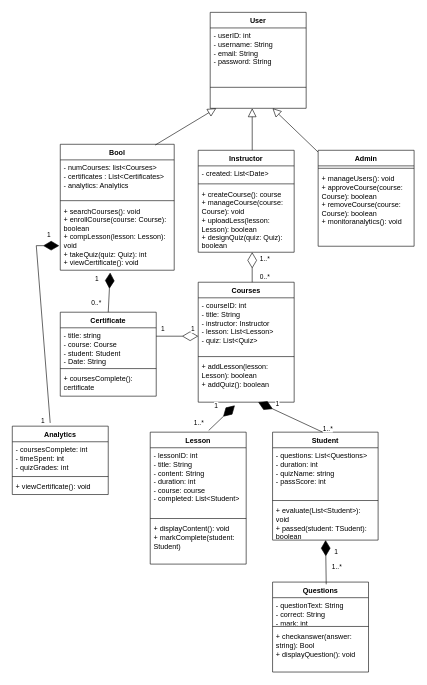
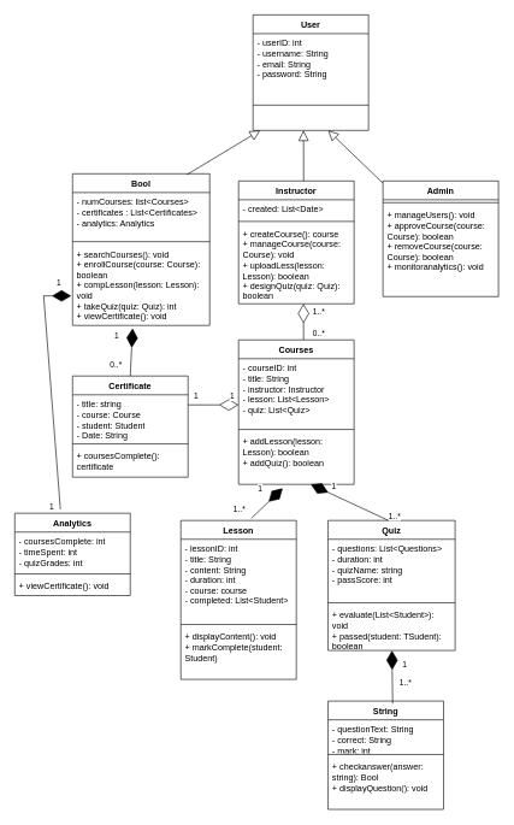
  <mxCell id="0" />
  <mxCell id="1" parent="0" />
  <mxCell id="2" value="User" style="swimlane;fontStyle=1;align=center;verticalAlign=top;childLayout=stackLayout;horizontal=1;startSize=26;horizontalStack=0;resizeParent=1;resizeParentMax=0;resizeLast=0;collapsible=1;marginBottom=0;whiteSpace=wrap;html=1;" vertex="1" parent="1"><mxGeometry x="350" y="20" width="160" height="160" as="geometry" /></mxCell>
  <mxCell id="3" value="- userID: int&lt;div&gt;- username: String&lt;/div&gt;&lt;div&gt;- email: String&lt;/div&gt;&lt;div&gt;- password: String&lt;/div&gt;&lt;div&gt;&lt;br&gt;&lt;/div&gt;" style="text;strokeColor=none;fillColor=none;align=left;verticalAlign=top;spacingLeft=4;spacingRight=4;overflow=hidden;rotatable=0;points=[[0,0.5],[1,0.5]];portConstraint=eastwest;whiteSpace=wrap;html=1;" vertex="1" parent="2"><mxGeometry y="26" width="160" height="64" as="geometry" /></mxCell>
  <mxCell id="4" value="" style="line;strokeWidth=1;fillColor=none;align=left;verticalAlign=middle;spacingTop=-1;spacingLeft=3;spacingRight=3;rotatable=0;labelPosition=right;points=[];portConstraint=eastwest;strokeColor=inherit;" vertex="1" parent="2"><mxGeometry y="90" width="160" height="70" as="geometry" /></mxCell>
  <mxCell id="5" value="Bool" style="swimlane;fontStyle=1;align=center;verticalAlign=top;childLayout=stackLayout;horizontal=1;startSize=26;horizontalStack=0;resizeParent=1;resizeParentMax=0;resizeLast=0;collapsible=1;marginBottom=0;whiteSpace=wrap;html=1;" vertex="1" parent="1"><mxGeometry x="100" y="240" width="190" height="210" as="geometry" /></mxCell>
  <mxCell id="6" value="- numCourses: list&amp;lt;Courses&amp;gt;&lt;div&gt;- certificates : List&amp;lt;Certificates&amp;gt;&amp;nbsp;&lt;/div&gt;&lt;div&gt;- analytics: Analytics&lt;/div&gt;" style="text;strokeColor=none;fillColor=none;align=left;verticalAlign=top;spacingLeft=4;spacingRight=4;overflow=hidden;rotatable=0;points=[[0,0.5],[1,0.5]];portConstraint=eastwest;whiteSpace=wrap;html=1;" vertex="1" parent="5"><mxGeometry y="26" width="190" height="64" as="geometry" /></mxCell>
  <mxCell id="7" value="" style="line;strokeWidth=1;fillColor=none;align=left;verticalAlign=middle;spacingTop=-1;spacingLeft=3;spacingRight=3;rotatable=0;labelPosition=right;points=[];portConstraint=eastwest;strokeColor=inherit;" vertex="1" parent="5"><mxGeometry y="90" width="190" height="8" as="geometry" /></mxCell>
  <mxCell id="8" value="&lt;div&gt;+ searchCourses(): void&lt;/div&gt;+ enrollCourse(course: Course): boolean&lt;div&gt;+ compLesson(lesson: Lesson): void&lt;/div&gt;&lt;div&gt;+ takeQuiz(quiz: Quiz): int&lt;/div&gt;&lt;div&gt;+ viewCertificate(): void&lt;/div&gt;" style="text;strokeColor=none;fillColor=none;align=left;verticalAlign=top;spacingLeft=4;spacingRight=4;overflow=hidden;rotatable=0;points=[[0,0.5],[1,0.5]];portConstraint=eastwest;whiteSpace=wrap;html=1;" vertex="1" parent="5"><mxGeometry y="98" width="190" height="112" as="geometry" /></mxCell>
  <mxCell id="9" value="Instructor" style="swimlane;fontStyle=1;align=center;verticalAlign=top;childLayout=stackLayout;horizontal=1;startSize=26;horizontalStack=0;resizeParent=1;resizeParentMax=0;resizeLast=0;collapsible=1;marginBottom=0;whiteSpace=wrap;html=1;" vertex="1" parent="1"><mxGeometry x="330" y="250" width="160" height="170" as="geometry" /></mxCell>
  <mxCell id="10" value="- created: List&amp;lt;Date&amp;gt;" style="text;strokeColor=none;fillColor=none;align=left;verticalAlign=top;spacingLeft=4;spacingRight=4;overflow=hidden;rotatable=0;points=[[0,0.5],[1,0.5]];portConstraint=eastwest;whiteSpace=wrap;html=1;" vertex="1" parent="9"><mxGeometry y="26" width="160" height="26" as="geometry" /></mxCell>
  <mxCell id="11" value="" style="line;strokeWidth=1;fillColor=none;align=left;verticalAlign=middle;spacingTop=-1;spacingLeft=3;spacingRight=3;rotatable=0;labelPosition=right;points=[];portConstraint=eastwest;strokeColor=inherit;" vertex="1" parent="9"><mxGeometry y="52" width="160" height="8" as="geometry" /></mxCell>
  <mxCell id="12" value="+ createCourse(): course&lt;div&gt;+ manageCourse(course: Course): void&lt;/div&gt;&lt;div&gt;+ uploadLess(lesson: Lesson): boolean&lt;/div&gt;&lt;div&gt;+ designQuiz(quiz: Quiz): boolean&lt;/div&gt;" style="text;strokeColor=none;fillColor=none;align=left;verticalAlign=top;spacingLeft=4;spacingRight=4;overflow=hidden;rotatable=0;points=[[0,0.5],[1,0.5]];portConstraint=eastwest;whiteSpace=wrap;html=1;" vertex="1" parent="9"><mxGeometry y="60" width="160" height="110" as="geometry" /></mxCell>
  <mxCell id="13" value="" style="endArrow=block;endFill=0;endSize=12;html=1;rounded=0;entryX=0.5;entryY=1;entryDx=0;entryDy=0;exitX=0.563;exitY=0;exitDx=0;exitDy=0;exitPerimeter=0;" edge="1" parent="1" source="9"><mxGeometry width="160" relative="1" as="geometry"><mxPoint x="440" y="239" as="sourcePoint" /><mxPoint x="420" y="180" as="targetPoint" /></mxGeometry></mxCell>
  <mxCell id="14" value="" style="endArrow=block;endFill=0;endSize=12;html=1;rounded=0;" edge="1" parent="1" source="16"><mxGeometry width="160" relative="1" as="geometry"><mxPoint x="604" y="250" as="sourcePoint" /><mxPoint x="454" y="180" as="targetPoint" /></mxGeometry></mxCell>
  <mxCell id="15" value="" style="endArrow=open;endFill=1;endSize=12;html=1;rounded=0;" edge="1" parent="1" target="16"><mxGeometry width="160" relative="1" as="geometry"><mxPoint x="604" y="250" as="sourcePoint" /><mxPoint x="454" y="180" as="targetPoint" /></mxGeometry></mxCell>
  <mxCell id="16" value="Admin" style="swimlane;fontStyle=1;align=center;verticalAlign=top;childLayout=stackLayout;horizontal=1;startSize=26;horizontalStack=0;resizeParent=1;resizeParentMax=0;resizeLast=0;collapsible=1;marginBottom=0;whiteSpace=wrap;html=1;" vertex="1" parent="1"><mxGeometry x="530" y="250" width="160" height="160" as="geometry" /></mxCell>
  <mxCell id="17" value="" style="line;strokeWidth=1;fillColor=none;align=left;verticalAlign=middle;spacingTop=-1;spacingLeft=3;spacingRight=3;rotatable=0;labelPosition=right;points=[];portConstraint=eastwest;strokeColor=inherit;" vertex="1" parent="16"><mxGeometry y="26" width="160" height="8" as="geometry" /></mxCell>
  <mxCell id="18" value="+ manageUsers(): void&lt;div&gt;+ approveCourse(course: Course): boolean&lt;/div&gt;&lt;div&gt;+ removeCourse(course: Course): boolean&lt;/div&gt;&lt;div&gt;+ monitoranalytics(): void&lt;/div&gt;" style="text;strokeColor=none;fillColor=none;align=left;verticalAlign=top;spacingLeft=4;spacingRight=4;overflow=hidden;rotatable=0;points=[[0,0.5],[1,0.5]];portConstraint=eastwest;whiteSpace=wrap;html=1;" vertex="1" parent="16"><mxGeometry y="34" width="160" height="126" as="geometry" /></mxCell>
  <mxCell id="19" value="Courses" style="swimlane;fontStyle=1;align=center;verticalAlign=top;childLayout=stackLayout;horizontal=1;startSize=26;horizontalStack=0;resizeParent=1;resizeParentMax=0;resizeLast=0;collapsible=1;marginBottom=0;whiteSpace=wrap;html=1;" vertex="1" parent="1"><mxGeometry x="330" y="470" width="160" height="200" as="geometry" /></mxCell>
  <mxCell id="20" value="- courseID: int&lt;div&gt;- title: String&lt;/div&gt;&lt;div&gt;- instructor: Instructor&lt;/div&gt;&lt;div&gt;- lesson: List&amp;lt;Lesson&amp;gt;&lt;/div&gt;&lt;div&gt;- quiz: List&amp;lt;Quiz&amp;gt;&lt;/div&gt;" style="text;strokeColor=none;fillColor=none;align=left;verticalAlign=top;spacingLeft=4;spacingRight=4;overflow=hidden;rotatable=0;points=[[0,0.5],[1,0.5]];portConstraint=eastwest;whiteSpace=wrap;html=1;" vertex="1" parent="19"><mxGeometry y="26" width="160" height="94" as="geometry" /></mxCell>
  <mxCell id="21" value="" style="line;strokeWidth=1;fillColor=none;align=left;verticalAlign=middle;spacingTop=-1;spacingLeft=3;spacingRight=3;rotatable=0;labelPosition=right;points=[];portConstraint=eastwest;strokeColor=inherit;" vertex="1" parent="19"><mxGeometry y="120" width="160" height="8" as="geometry" /></mxCell>
  <mxCell id="22" value="+ addLesson(lesson: Lesson): boolean&lt;div&gt;+ addQuiz(): boolean&lt;/div&gt;" style="text;strokeColor=none;fillColor=none;align=left;verticalAlign=top;spacingLeft=4;spacingRight=4;overflow=hidden;rotatable=0;points=[[0,0.5],[1,0.5]];portConstraint=eastwest;whiteSpace=wrap;html=1;" vertex="1" parent="19"><mxGeometry y="128" width="160" height="72" as="geometry" /></mxCell>
  <mxCell id="23" value="" style="endArrow=diamondThin;endFill=0;endSize=24;html=1;rounded=0;" edge="1" parent="19"><mxGeometry width="160" relative="1" as="geometry"><mxPoint x="90" as="sourcePoint" /><mxPoint x="90" y="-50" as="targetPoint" /></mxGeometry></mxCell>
  <mxCell id="24" value="1..*" style="edgeLabel;html=1;align=center;verticalAlign=middle;resizable=0;points=[];" vertex="1" connectable="0" parent="23"><mxGeometry x="-0.071" y="-2" relative="1" as="geometry"><mxPoint x="18" y="-17" as="offset" /></mxGeometry></mxCell>
  <mxCell id="25" value="0..*" style="edgeLabel;html=1;align=center;verticalAlign=middle;resizable=0;points=[];" vertex="1" connectable="0" parent="23"><mxGeometry x="0.009" y="3" relative="1" as="geometry"><mxPoint x="23" y="15" as="offset" /></mxGeometry></mxCell>
  <mxCell id="26" value="" style="endArrow=block;endFill=0;endSize=12;html=1;rounded=0;entryX=0.5;entryY=1;entryDx=0;entryDy=0;exitX=0.833;exitY=0.006;exitDx=0;exitDy=0;exitPerimeter=0;" edge="1" parent="1" source="5"><mxGeometry width="160" relative="1" as="geometry"><mxPoint x="360" y="250" as="sourcePoint" /><mxPoint x="360" y="180" as="targetPoint" /></mxGeometry></mxCell>
  <mxCell id="27" value="" style="endArrow=diamondThin;endFill=1;endSize=24;html=1;rounded=0;entryX=0.382;entryY=1.075;entryDx=0;entryDy=0;entryPerimeter=0;exitX=0.547;exitY=-0.015;exitDx=0;exitDy=0;exitPerimeter=0;" edge="1" parent="1" target="22"><mxGeometry width="160" relative="1" as="geometry"><mxPoint x="347.52" y="717.15" as="sourcePoint" /><mxPoint x="470" y="690" as="targetPoint" /></mxGeometry></mxCell>
  <mxCell id="28" value="1..*" style="edgeLabel;html=1;align=center;verticalAlign=middle;resizable=0;points=[];" vertex="1" connectable="0" parent="27"><mxGeometry x="-0.406" relative="1" as="geometry"><mxPoint x="-30" as="offset" /></mxGeometry></mxCell>
  <mxCell id="29" value="1" style="edgeLabel;html=1;align=center;verticalAlign=middle;resizable=0;points=[];" vertex="1" connectable="0" parent="27"><mxGeometry x="0.17" y="-1" relative="1" as="geometry"><mxPoint x="-14" y="-18" as="offset" /></mxGeometry></mxCell>
- <mxCell id="30" value="Student" style="swimlane;fontStyle=1;align=center;verticalAlign=top;childLayout=stackLayout;horizontal=1;startSize=26;horizontalStack=0;resizeParent=1;resizeParentMax=0;resizeLast=0;collapsible=1;marginBottom=0;whiteSpace=wrap;html=1;" vertex="1" parent="1"><mxGeometry x="454" y="720" width="176" height="180" as="geometry" /></mxCell>
+ <mxCell id="30" value="Quiz" style="swimlane;fontStyle=1;align=center;verticalAlign=top;childLayout=stackLayout;horizontal=1;startSize=26;horizontalStack=0;resizeParent=1;resizeParentMax=0;resizeLast=0;collapsible=1;marginBottom=0;whiteSpace=wrap;html=1;" vertex="1" parent="1"><mxGeometry x="454" y="720" width="176" height="180" as="geometry" /></mxCell>
  <mxCell id="31" value="- questions: List&amp;lt;Questions&amp;gt;&lt;div&gt;- duration: int&lt;/div&gt;&lt;div&gt;- quizName: string&lt;/div&gt;&lt;div&gt;- passScore: int&lt;/div&gt;" style="text;strokeColor=none;fillColor=none;align=left;verticalAlign=top;spacingLeft=4;spacingRight=4;overflow=hidden;rotatable=0;points=[[0,0.5],[1,0.5]];portConstraint=eastwest;whiteSpace=wrap;html=1;" vertex="1" parent="30"><mxGeometry y="26" width="176" height="84" as="geometry" /></mxCell>
  <mxCell id="32" value="" style="line;strokeWidth=1;fillColor=none;align=left;verticalAlign=middle;spacingTop=-1;spacingLeft=3;spacingRight=3;rotatable=0;labelPosition=right;points=[];portConstraint=eastwest;strokeColor=inherit;" vertex="1" parent="30"><mxGeometry y="110" width="176" height="8" as="geometry" /></mxCell>
  <mxCell id="33" value="+ evaluate(List&amp;lt;Student&amp;gt;): void&lt;div&gt;+ passed(student: TSudent): boolean&lt;/div&gt;" style="text;strokeColor=none;fillColor=none;align=left;verticalAlign=top;spacingLeft=4;spacingRight=4;overflow=hidden;rotatable=0;points=[[0,0.5],[1,0.5]];portConstraint=eastwest;whiteSpace=wrap;html=1;" vertex="1" parent="30"><mxGeometry y="118" width="176" height="62" as="geometry" /></mxCell>
  <mxCell id="34" value="" style="endArrow=diamondThin;endFill=1;endSize=24;html=1;rounded=0;exitX=0.475;exitY=0;exitDx=0;exitDy=0;exitPerimeter=0;entryX=0.625;entryY=1;entryDx=0;entryDy=0;entryPerimeter=0;" edge="1" parent="1" source="30" target="22"><mxGeometry width="160" relative="1" as="geometry"><mxPoint x="500" y="714" as="sourcePoint" /><mxPoint x="440" y="670" as="targetPoint" /></mxGeometry></mxCell>
  <mxCell id="35" value="1..*" style="edgeLabel;html=1;align=center;verticalAlign=middle;resizable=0;points=[];" vertex="1" connectable="0" parent="34"><mxGeometry x="-0.406" relative="1" as="geometry"><mxPoint x="40" y="8" as="offset" /></mxGeometry></mxCell>
  <mxCell id="36" value="1" style="edgeLabel;html=1;align=center;verticalAlign=middle;resizable=0;points=[];" vertex="1" connectable="0" parent="34"><mxGeometry x="0.17" y="-1" relative="1" as="geometry"><mxPoint x="-14" y="-18" as="offset" /></mxGeometry></mxCell>
  <mxCell id="37" value="Certificate" style="swimlane;fontStyle=1;align=center;verticalAlign=top;childLayout=stackLayout;horizontal=1;startSize=26;horizontalStack=0;resizeParent=1;resizeParentMax=0;resizeLast=0;collapsible=1;marginBottom=0;whiteSpace=wrap;html=1;" vertex="1" parent="1"><mxGeometry x="100" y="520" width="160" height="140" as="geometry" /></mxCell>
  <mxCell id="38" value="- title: string&lt;div&gt;- course: Course&lt;/div&gt;&lt;div&gt;- student: Student&lt;/div&gt;&lt;div&gt;- Date: String&lt;/div&gt;&lt;div&gt;&lt;br&gt;&lt;/div&gt;" style="text;strokeColor=none;fillColor=none;align=left;verticalAlign=top;spacingLeft=4;spacingRight=4;overflow=hidden;rotatable=0;points=[[0,0.5],[1,0.5]];portConstraint=eastwest;whiteSpace=wrap;html=1;" vertex="1" parent="37"><mxGeometry y="26" width="160" height="64" as="geometry" /></mxCell>
  <mxCell id="39" value="" style="line;strokeWidth=1;fillColor=none;align=left;verticalAlign=middle;spacingTop=-1;spacingLeft=3;spacingRight=3;rotatable=0;labelPosition=right;points=[];portConstraint=eastwest;strokeColor=inherit;" vertex="1" parent="37"><mxGeometry y="90" width="160" height="8" as="geometry" /></mxCell>
  <mxCell id="40" value="+ coursesComplete(): certificate" style="text;strokeColor=none;fillColor=none;align=left;verticalAlign=top;spacingLeft=4;spacingRight=4;overflow=hidden;rotatable=0;points=[[0,0.5],[1,0.5]];portConstraint=eastwest;whiteSpace=wrap;html=1;" vertex="1" parent="37"><mxGeometry y="98" width="160" height="42" as="geometry" /></mxCell>
  <mxCell id="41" value="" style="endArrow=diamondThin;endFill=0;endSize=24;html=1;rounded=0;exitX=1;exitY=0.5;exitDx=0;exitDy=0;" edge="1" parent="1"><mxGeometry width="160" relative="1" as="geometry"><mxPoint x="260" y="560" as="sourcePoint" /><mxPoint x="330" y="560" as="targetPoint" /></mxGeometry></mxCell>
  <mxCell id="42" value="1" style="edgeLabel;html=1;align=center;verticalAlign=middle;resizable=0;points=[];" vertex="1" connectable="0" parent="41"><mxGeometry x="-0.061" relative="1" as="geometry"><mxPoint x="-23" y="-13" as="offset" /></mxGeometry></mxCell>
  <mxCell id="43" value="1" style="edgeLabel;html=1;align=center;verticalAlign=middle;resizable=0;points=[];" vertex="1" connectable="0" parent="41"><mxGeometry x="-0.547" y="4" relative="1" as="geometry"><mxPoint x="44" y="-9" as="offset" /></mxGeometry></mxCell>
  <mxCell id="44" value="" style="endArrow=diamondThin;endFill=1;endSize=24;html=1;rounded=0;exitX=0.5;exitY=0;exitDx=0;exitDy=0;entryX=0.438;entryY=1.035;entryDx=0;entryDy=0;entryPerimeter=0;" edge="1" parent="1" source="37" target="8"><mxGeometry width="160" relative="1" as="geometry"><mxPoint x="140" y="460" as="sourcePoint" /><mxPoint x="300" y="460" as="targetPoint" /></mxGeometry></mxCell>
  <mxCell id="45" value="0..*" style="edgeLabel;html=1;align=center;verticalAlign=middle;resizable=0;points=[];" vertex="1" connectable="0" parent="44"><mxGeometry x="-0.019" y="-3" relative="1" as="geometry"><mxPoint x="-25" y="15" as="offset" /></mxGeometry></mxCell>
  <mxCell id="46" value="1" style="edgeLabel;html=1;align=center;verticalAlign=middle;resizable=0;points=[];" vertex="1" connectable="0" parent="44"><mxGeometry x="-0.088" relative="1" as="geometry"><mxPoint x="-21" y="-27" as="offset" /></mxGeometry></mxCell>
- <mxCell id="47" value="Questions" style="swimlane;fontStyle=1;align=center;verticalAlign=top;childLayout=stackLayout;horizontal=1;startSize=26;horizontalStack=0;resizeParent=1;resizeParentMax=0;resizeLast=0;collapsible=1;marginBottom=0;whiteSpace=wrap;html=1;" vertex="1" parent="1"><mxGeometry x="454" y="970" width="160" height="150" as="geometry" /></mxCell>
+ <mxCell id="47" value="String" style="swimlane;fontStyle=1;align=center;verticalAlign=top;childLayout=stackLayout;horizontal=1;startSize=26;horizontalStack=0;resizeParent=1;resizeParentMax=0;resizeLast=0;collapsible=1;marginBottom=0;whiteSpace=wrap;html=1;" vertex="1" parent="1"><mxGeometry x="454" y="970" width="160" height="150" as="geometry" /></mxCell>
  <mxCell id="48" value="- questionText: String&lt;div&gt;- correct: String&lt;/div&gt;&lt;div&gt;- mark: int&lt;/div&gt;" style="text;strokeColor=none;fillColor=none;align=left;verticalAlign=top;spacingLeft=4;spacingRight=4;overflow=hidden;rotatable=0;points=[[0,0.5],[1,0.5]];portConstraint=eastwest;whiteSpace=wrap;html=1;" vertex="1" parent="47"><mxGeometry y="26" width="160" height="44" as="geometry" /></mxCell>
  <mxCell id="49" value="" style="line;strokeWidth=1;fillColor=none;align=left;verticalAlign=middle;spacingTop=-1;spacingLeft=3;spacingRight=3;rotatable=0;labelPosition=right;points=[];portConstraint=eastwest;strokeColor=inherit;" vertex="1" parent="47"><mxGeometry y="70" width="160" height="8" as="geometry" /></mxCell>
  <mxCell id="50" value="+ checkanswer(answer: string): Bool&lt;div&gt;+ displayQuestion(): void&lt;/div&gt;" style="text;strokeColor=none;fillColor=none;align=left;verticalAlign=top;spacingLeft=4;spacingRight=4;overflow=hidden;rotatable=0;points=[[0,0.5],[1,0.5]];portConstraint=eastwest;whiteSpace=wrap;html=1;" vertex="1" parent="47"><mxGeometry y="78" width="160" height="72" as="geometry" /></mxCell>
  <mxCell id="51" value="" style="endArrow=diamondThin;endFill=1;endSize=24;html=1;rounded=0;exitX=0.559;exitY=0.025;exitDx=0;exitDy=0;exitPerimeter=0;" edge="1" parent="1" source="47" target="33"><mxGeometry width="160" relative="1" as="geometry"><mxPoint x="550" y="840" as="sourcePoint" /><mxPoint x="600" y="830" as="targetPoint" /></mxGeometry></mxCell>
  <mxCell id="52" value="1" style="edgeLabel;html=1;align=center;verticalAlign=middle;resizable=0;points=[];" vertex="1" connectable="0" parent="51"><mxGeometry x="0.377" y="-5" relative="1" as="geometry"><mxPoint x="12" y="-4" as="offset" /></mxGeometry></mxCell>
  <mxCell id="53" value="1..*" style="edgeLabel;html=1;align=center;verticalAlign=middle;resizable=0;points=[];" vertex="1" connectable="0" parent="51"><mxGeometry x="-0.225" y="2" relative="1" as="geometry"><mxPoint x="19" as="offset" /></mxGeometry></mxCell>
  <mxCell id="54" value="Lesson" style="swimlane;fontStyle=1;align=center;verticalAlign=top;childLayout=stackLayout;horizontal=1;startSize=26;horizontalStack=0;resizeParent=1;resizeParentMax=0;resizeLast=0;collapsible=1;marginBottom=0;whiteSpace=wrap;html=1;" vertex="1" parent="1"><mxGeometry x="250" y="720" width="160" height="220" as="geometry" /></mxCell>
  <mxCell id="55" value="- lessonID: int&lt;div&gt;- title: String&lt;/div&gt;&lt;div&gt;- content: String&lt;/div&gt;&lt;div&gt;- duration: int&lt;/div&gt;&lt;div&gt;- course: course&lt;/div&gt;&lt;div&gt;- completed: List&amp;lt;Student&amp;gt;&lt;/div&gt;" style="text;strokeColor=none;fillColor=none;align=left;verticalAlign=top;spacingLeft=4;spacingRight=4;overflow=hidden;rotatable=0;points=[[0,0.5],[1,0.5]];portConstraint=eastwest;whiteSpace=wrap;html=1;" vertex="1" parent="54"><mxGeometry y="26" width="160" height="114" as="geometry" /></mxCell>
  <mxCell id="56" value="" style="line;strokeWidth=1;fillColor=none;align=left;verticalAlign=middle;spacingTop=-1;spacingLeft=3;spacingRight=3;rotatable=0;labelPosition=right;points=[];portConstraint=eastwest;strokeColor=inherit;" vertex="1" parent="54"><mxGeometry y="140" width="160" height="8" as="geometry" /></mxCell>
  <mxCell id="57" value="+ displayContent(): void&lt;div&gt;+ markComplete(student: Student)&lt;br&gt;&lt;div&gt;&lt;br&gt;&lt;/div&gt;&lt;/div&gt;" style="text;strokeColor=none;fillColor=none;align=left;verticalAlign=top;spacingLeft=4;spacingRight=4;overflow=hidden;rotatable=0;points=[[0,0.5],[1,0.5]];portConstraint=eastwest;whiteSpace=wrap;html=1;" vertex="1" parent="54"><mxGeometry y="148" width="160" height="72" as="geometry" /></mxCell>
  <mxCell id="58" value="Analytics" style="swimlane;fontStyle=1;align=center;verticalAlign=top;childLayout=stackLayout;horizontal=1;startSize=26;horizontalStack=0;resizeParent=1;resizeParentMax=0;resizeLast=0;collapsible=1;marginBottom=0;whiteSpace=wrap;html=1;" vertex="1" parent="1"><mxGeometry x="20" y="710" width="160" height="114" as="geometry" /></mxCell>
  <mxCell id="59" value="- coursesComplete: int&lt;div&gt;- timeSpent: int&lt;/div&gt;&lt;div&gt;- quizGrades: int&lt;/div&gt;" style="text;strokeColor=none;fillColor=none;align=left;verticalAlign=top;spacingLeft=4;spacingRight=4;overflow=hidden;rotatable=0;points=[[0,0.5],[1,0.5]];portConstraint=eastwest;whiteSpace=wrap;html=1;" vertex="1" parent="58"><mxGeometry y="26" width="160" height="54" as="geometry" /></mxCell>
  <mxCell id="60" value="" style="line;strokeWidth=1;fillColor=none;align=left;verticalAlign=middle;spacingTop=-1;spacingLeft=3;spacingRight=3;rotatable=0;labelPosition=right;points=[];portConstraint=eastwest;strokeColor=inherit;" vertex="1" parent="58"><mxGeometry y="80" width="160" height="8" as="geometry" /></mxCell>
  <mxCell id="61" value="+ viewCertificate(): void&lt;div&gt;&lt;br&gt;&lt;/div&gt;" style="text;strokeColor=none;fillColor=none;align=left;verticalAlign=top;spacingLeft=4;spacingRight=4;overflow=hidden;rotatable=0;points=[[0,0.5],[1,0.5]];portConstraint=eastwest;whiteSpace=wrap;html=1;" vertex="1" parent="58"><mxGeometry y="88" width="160" height="26" as="geometry" /></mxCell>
  <mxCell id="62" value="" style="endArrow=diamondThin;endFill=1;endSize=24;html=1;rounded=0;entryX=-0.009;entryY=0.635;entryDx=0;entryDy=0;entryPerimeter=0;exitX=0.395;exitY=-0.047;exitDx=0;exitDy=0;exitPerimeter=0;" edge="1" parent="1" source="58" target="8"><mxGeometry width="160" relative="1" as="geometry"><mxPoint x="100" y="710" as="sourcePoint" /><mxPoint x="70" y="420" as="targetPoint" /><Array as="points"><mxPoint x="60" y="409" /></Array></mxGeometry></mxCell>
  <mxCell id="63" value="1" style="edgeLabel;html=1;align=center;verticalAlign=middle;resizable=0;points=[];" vertex="1" connectable="0" parent="62"><mxGeometry x="-0.842" y="7" relative="1" as="geometry"><mxPoint x="-4" y="21" as="offset" /></mxGeometry></mxCell>
  <mxCell id="64" value="1" style="edgeLabel;html=1;align=center;verticalAlign=middle;resizable=0;points=[];" vertex="1" connectable="0" parent="62"><mxGeometry x="0.843" relative="1" as="geometry"><mxPoint x="8" y="-19" as="offset" /></mxGeometry></mxCell>
